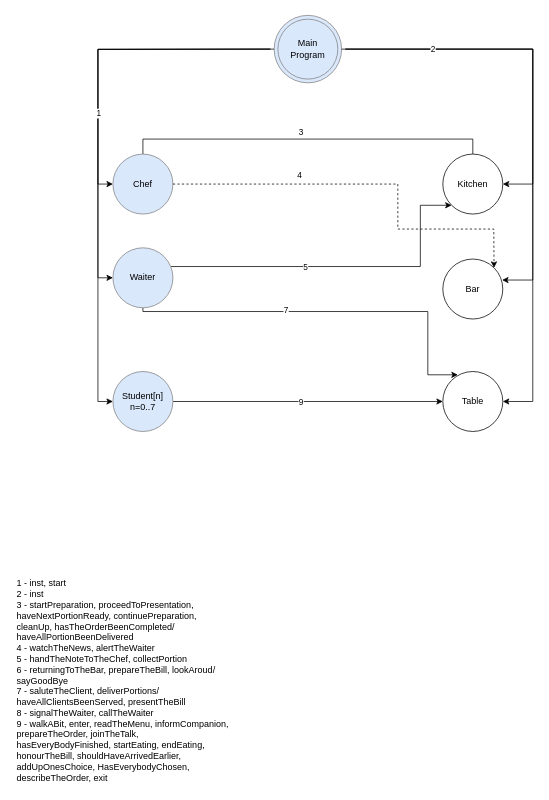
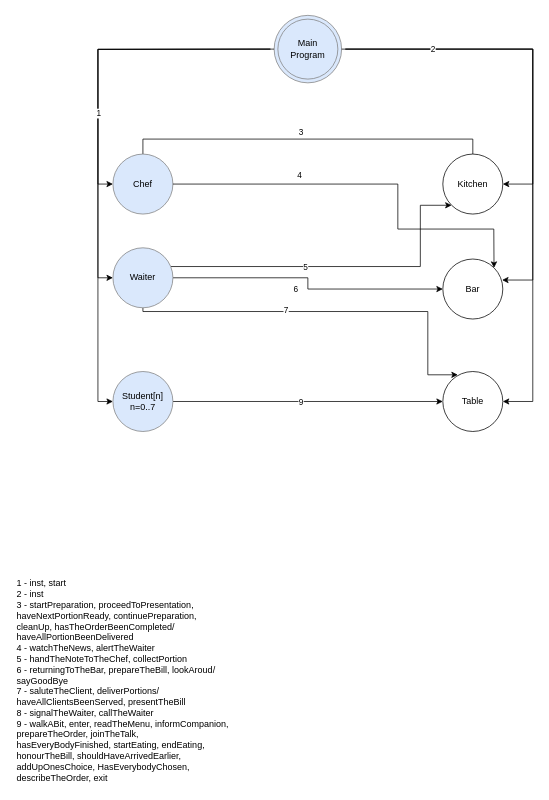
  <mxCell id="0" />
  <mxCell id="1" parent="0" />
  <mxCell id="2" value="&lt;div&gt;Main&lt;/div&gt;&lt;div&gt;Program&lt;/div&gt;" style="ellipse;whiteSpace=wrap;html=1;fillColor=#dae8fc;strokeColor=#808080;" vertex="1" parent="1"><mxGeometry x="365" y="20" width="90" height="90" as="geometry" /></mxCell>
  <mxCell id="3" style="edgeStyle=orthogonalEdgeStyle;rounded=0;orthogonalLoop=1;jettySize=auto;html=1;entryX=0.5;entryY=0;entryDx=0;entryDy=0;endArrow=none;" edge="1" parent="1" source="5" target="6"><mxGeometry relative="1" as="geometry"><Array as="points"><mxPoint x="190" y="185" /><mxPoint x="630" y="185" /></Array></mxGeometry></mxCell>
  <mxCell id="4" value="3" style="edgeLabel;html=1;align=center;verticalAlign=middle;resizable=0;points=[];" connectable="0" vertex="1" parent="3"><mxGeometry x="-0.142" y="-5" relative="1" as="geometry"><mxPoint x="24" y="-15" as="offset" /></mxGeometry></mxCell>
  <mxCell id="5" value="Chef" style="ellipse;whiteSpace=wrap;html=1;fillColor=#dae8fc;strokeColor=#808080;" vertex="1" parent="1"><mxGeometry x="150" y="205" width="80" height="80" as="geometry" /></mxCell>
  <mxCell id="6" value="Kitchen" style="ellipse;whiteSpace=wrap;html=1;" vertex="1" parent="1"><mxGeometry x="590" y="205" width="80" height="80" as="geometry" /></mxCell>
  <mxCell id="7" value="&lt;div&gt;&lt;br&gt;&lt;/div&gt;&lt;div&gt;1 - inst, start&lt;br&gt;&lt;/div&gt;&lt;div&gt;2 - inst&lt;/div&gt;&lt;div&gt;3 - startPreparation, proceedToPresentation, haveNextPortionReady, continuePreparation, cleanUp, hasTheOrderBeenCompleted/ haveAllPortionBeenDelivered&lt;br&gt;&lt;/div&gt;&lt;div&gt;4 - watchTheNews, alertTheWaiter&lt;br&gt;&lt;/div&gt;&lt;div&gt;5 - handTheNoteToTheChef, collectPortion&lt;/div&gt;&lt;div&gt;6 - returningToTheBar, prepareTheBill, lookAroud/ sayGoodBye&lt;br&gt;&lt;/div&gt;&lt;div&gt;7 - saluteTheClient, deliverPortions/ haveAllClientsBeenServed, presentTheBill&lt;/div&gt;&lt;div&gt;8 - signalTheWaiter, callTheWaiter&lt;br&gt;&lt;/div&gt;&lt;div&gt;9 - walkABit, enter, readTheMenu, informCompanion, prepareTheOrder, joinTheTalk, hasEveryBodyFinished, startEating, endEating, honourTheBill, shouldHaveArrivedEarlier, addUpOnesChoice, HasEverybodyChosen, describeTheOrder, exit&lt;br&gt;&lt;/div&gt;" style="text;html=1;strokeColor=none;fillColor=none;align=left;verticalAlign=middle;whiteSpace=wrap;rounded=0;" vertex="1" parent="1"><mxGeometry x="20" y="755" width="290" height="290" as="geometry" /></mxCell>
  <mxCell id="8" style="edgeStyle=orthogonalEdgeStyle;rounded=0;orthogonalLoop=1;jettySize=auto;html=1;" edge="1" parent="1" source="10" target="19"><mxGeometry relative="1" as="geometry" /></mxCell>
  <mxCell id="9" value="9" style="edgeLabel;html=1;align=center;verticalAlign=middle;resizable=0;points=[];" connectable="0" vertex="1" parent="8"><mxGeometry x="-0.057" y="-2" relative="1" as="geometry"><mxPoint y="-2" as="offset" /></mxGeometry></mxCell>
  <mxCell id="10" value="&lt;div&gt;Student[n]&lt;/div&gt;&lt;div&gt;n=0..7&lt;/div&gt;" style="ellipse;whiteSpace=wrap;html=1;fillColor=#dae8fc;strokeColor=#808080;" vertex="1" parent="1"><mxGeometry x="150" y="495" width="80" height="80" as="geometry" /></mxCell>
  <mxCell id="11" style="edgeStyle=orthogonalEdgeStyle;rounded=0;orthogonalLoop=1;jettySize=auto;html=1;entryX=0;entryY=1;entryDx=0;entryDy=0;" edge="1" parent="1" source="17" target="6"><mxGeometry relative="1" as="geometry"><Array as="points"><mxPoint x="560" y="355" /><mxPoint x="560" y="273" /></Array></mxGeometry></mxCell>
  <mxCell id="12" value="&lt;div&gt;5&lt;/div&gt;" style="edgeLabel;html=1;align=center;verticalAlign=middle;resizable=0;points=[];" connectable="0" vertex="1" parent="11"><mxGeometry x="-0.171" relative="1" as="geometry"><mxPoint x="-10" as="offset" /></mxGeometry></mxCell>
+ <mxCell id="13" style="edgeStyle=orthogonalEdgeStyle;rounded=0;orthogonalLoop=1;jettySize=auto;html=1;" edge="1" parent="1" source="17" target="18"><mxGeometry relative="1" as="geometry" /></mxCell>
+ <mxCell id="14" value="6" style="edgeLabel;html=1;align=center;verticalAlign=middle;resizable=0;points=[];" connectable="0" vertex="1" parent="13"><mxGeometry x="0.069" y="1" relative="1" as="geometry"><mxPoint x="-22" y="1" as="offset" /></mxGeometry></mxCell>
  <mxCell id="15" style="edgeStyle=orthogonalEdgeStyle;rounded=0;orthogonalLoop=1;jettySize=auto;html=1;entryX=0.25;entryY=0.055;entryDx=0;entryDy=0;entryPerimeter=0;" edge="1" parent="1" source="17" target="19"><mxGeometry relative="1" as="geometry"><Array as="points"><mxPoint x="570" y="415" /><mxPoint x="570" y="499" /></Array></mxGeometry></mxCell>
  <mxCell id="16" value="7" style="edgeLabel;html=1;align=center;verticalAlign=middle;resizable=0;points=[];" connectable="0" vertex="1" parent="15"><mxGeometry x="-0.225" y="2" relative="1" as="geometry"><mxPoint x="-2" as="offset" /></mxGeometry></mxCell>
  <mxCell id="17" value="&lt;div&gt;Waiter&lt;/div&gt;" style="ellipse;whiteSpace=wrap;html=1;fillColor=#dae8fc;strokeColor=#808080;" vertex="1" parent="1"><mxGeometry x="150" y="330" width="80" height="80" as="geometry" /></mxCell>
  <mxCell id="18" value="Bar" style="ellipse;whiteSpace=wrap;html=1;" vertex="1" parent="1"><mxGeometry x="590" y="345" width="80" height="80" as="geometry" /></mxCell>
  <mxCell id="19" value="Table" style="ellipse;whiteSpace=wrap;html=1;" vertex="1" parent="1"><mxGeometry x="590" y="495" width="80" height="80" as="geometry" /></mxCell>
  <mxCell id="20" style="edgeStyle=orthogonalEdgeStyle;rounded=0;orthogonalLoop=1;jettySize=auto;html=1;entryX=0;entryY=0.5;entryDx=0;entryDy=0;" edge="1" parent="1" target="10"><mxGeometry relative="1" as="geometry"><mxPoint x="360" y="65" as="sourcePoint" /></mxGeometry></mxCell>
  <mxCell id="21" style="edgeStyle=orthogonalEdgeStyle;rounded=0;orthogonalLoop=1;jettySize=auto;html=1;entryX=0;entryY=0.5;entryDx=0;entryDy=0;" edge="1" parent="1" target="5"><mxGeometry relative="1" as="geometry"><mxPoint x="360" y="65" as="sourcePoint" /></mxGeometry></mxCell>
  <mxCell id="22" style="edgeStyle=orthogonalEdgeStyle;rounded=0;orthogonalLoop=1;jettySize=auto;html=1;entryX=0;entryY=0.5;entryDx=0;entryDy=0;exitX=0;exitY=0.5;exitDx=0;exitDy=0;" edge="1" parent="1" source="2" target="17"><mxGeometry relative="1" as="geometry"><mxPoint x="360" y="65" as="sourcePoint" /></mxGeometry></mxCell>
  <mxCell id="23" value="1" style="edgeLabel;html=1;align=center;verticalAlign=middle;resizable=0;points=[];" vertex="1" connectable="0" parent="22"><mxGeometry x="0.144" relative="1" as="geometry"><mxPoint as="offset" /></mxGeometry></mxCell>
  <mxCell id="24" style="edgeStyle=orthogonalEdgeStyle;rounded=0;orthogonalLoop=1;jettySize=auto;html=1;entryX=1;entryY=0.5;entryDx=0;entryDy=0;exitX=1;exitY=0.5;exitDx=0;exitDy=0;" edge="1" parent="1" source="2" target="19"><mxGeometry relative="1" as="geometry"><mxPoint x="720" y="545" as="targetPoint" /><Array as="points"><mxPoint x="710" y="65" /><mxPoint x="710" y="535" /></Array><mxPoint x="460" y="65" as="sourcePoint" /></mxGeometry></mxCell>
  <mxCell id="25" style="edgeStyle=orthogonalEdgeStyle;rounded=0;orthogonalLoop=1;jettySize=auto;html=1;entryX=1;entryY=0.5;entryDx=0;entryDy=0;" edge="1" parent="1" target="6"><mxGeometry relative="1" as="geometry"><Array as="points"><mxPoint x="710" y="65" /><mxPoint x="710" y="245" /></Array><mxPoint x="460" y="65" as="sourcePoint" /></mxGeometry></mxCell>
  <mxCell id="26" style="edgeStyle=orthogonalEdgeStyle;rounded=0;orthogonalLoop=1;jettySize=auto;html=1;entryX=0.988;entryY=0.35;entryDx=0;entryDy=0;entryPerimeter=0;" edge="1" parent="1" target="18"><mxGeometry relative="1" as="geometry"><Array as="points"><mxPoint x="710" y="65" /><mxPoint x="710" y="373" /></Array><mxPoint x="460" y="65" as="sourcePoint" /></mxGeometry></mxCell>
  <mxCell id="27" value="2" style="edgeLabel;html=1;align=center;verticalAlign=middle;resizable=0;points=[];" connectable="0" vertex="1" parent="26"><mxGeometry x="-0.613" relative="1" as="geometry"><mxPoint as="offset" /></mxGeometry></mxCell>
  <mxCell id="28" value="&lt;div&gt;Main&lt;/div&gt;&lt;div&gt;Program&lt;/div&gt;" style="ellipse;whiteSpace=wrap;html=1;fillColor=#dae8fc;strokeColor=#808080;" vertex="1" parent="1"><mxGeometry x="370" y="25" width="80" height="80" as="geometry" /></mxCell>
- <mxCell id="29" value="" style="endArrow=classic;html=1;rounded=0;exitX=1;exitY=0.5;exitDx=0;exitDy=0;entryX=1;entryY=0;entryDx=0;entryDy=0;dashed=1;" edge="1" parent="1" source="5" target="18"><mxGeometry width="50" height="50" relative="1" as="geometry"><mxPoint x="320" y="295" as="sourcePoint" /><mxPoint x="370" y="245" as="targetPoint" /><Array as="points"><mxPoint x="530" y="245" /><mxPoint x="530" y="305" /><mxPoint x="658" y="305" /></Array></mxGeometry></mxCell>
+ <mxCell id="29" value="" style="endArrow=classic;html=1;rounded=0;exitX=1;exitY=0.5;exitDx=0;exitDy=0;entryX=1;entryY=0;entryDx=0;entryDy=0;" edge="1" parent="1" source="5" target="18"><mxGeometry width="50" height="50" relative="1" as="geometry"><mxPoint x="320" y="295" as="sourcePoint" /><mxPoint x="370" y="245" as="targetPoint" /><Array as="points"><mxPoint x="530" y="245" /><mxPoint x="530" y="305" /><mxPoint x="658" y="305" /></Array></mxGeometry></mxCell>
  <mxCell id="30" value="&lt;div&gt;4&lt;/div&gt;" style="edgeLabel;html=1;align=center;verticalAlign=middle;resizable=0;points=[];" connectable="0" vertex="1" parent="1"><mxGeometry x="400" y="255" as="geometry"><mxPoint x="-2" y="-22" as="offset" /></mxGeometry></mxCell>
